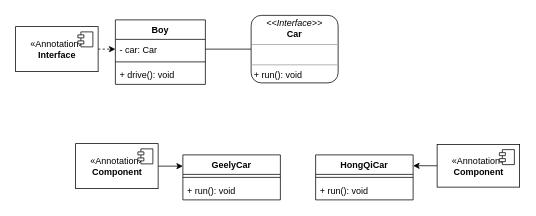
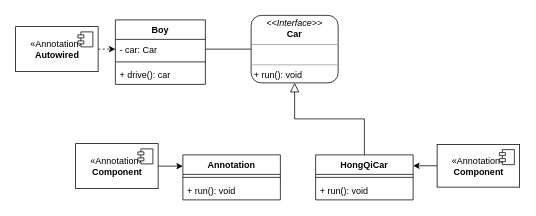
  <mxCell id="0" />
  <mxCell id="1" parent="0" />
  <mxCell id="2" value="Boy" style="swimlane;fontStyle=1;align=center;verticalAlign=top;childLayout=stackLayout;horizontal=1;startSize=26;horizontalStack=0;resizeParent=1;resizeParentMax=0;resizeLast=0;collapsible=1;marginBottom=0;" vertex="1" parent="1"><mxGeometry x="153" y="26" width="120" height="86" as="geometry" /></mxCell>
  <mxCell id="3" value="- car: Car" style="text;strokeColor=none;fillColor=none;align=left;verticalAlign=top;spacingLeft=4;spacingRight=4;overflow=hidden;rotatable=0;points=[[0,0.5],[1,0.5]];portConstraint=eastwest;" vertex="1" parent="2"><mxGeometry y="26" width="120" height="26" as="geometry" /></mxCell>
  <mxCell id="4" value="" style="line;strokeWidth=1;fillColor=none;align=left;verticalAlign=middle;spacingTop=-1;spacingLeft=3;spacingRight=3;rotatable=0;labelPosition=right;points=[];portConstraint=eastwest;" vertex="1" parent="2"><mxGeometry y="52" width="120" height="8" as="geometry" /></mxCell>
- <mxCell id="5" value="+ drive(): void" style="text;strokeColor=none;fillColor=none;align=left;verticalAlign=top;spacingLeft=4;spacingRight=4;overflow=hidden;rotatable=0;points=[[0,0.5],[1,0.5]];portConstraint=eastwest;" vertex="1" parent="2"><mxGeometry y="60" width="120" height="26" as="geometry" /></mxCell>
+ <mxCell id="5" value="+ drive(): car" style="text;strokeColor=none;fillColor=none;align=left;verticalAlign=top;spacingLeft=4;spacingRight=4;overflow=hidden;rotatable=0;points=[[0,0.5],[1,0.5]];portConstraint=eastwest;" vertex="1" parent="2"><mxGeometry y="60" width="120" height="26" as="geometry" /></mxCell>
  <mxCell id="6" style="rounded=0;orthogonalLoop=1;jettySize=auto;html=1;exitX=1;exitY=0.5;exitDx=0;exitDy=0;entryX=0;entryY=0.5;entryDx=0;entryDy=0;endArrow=none;" edge="1" parent="1" source="3" target="7"><mxGeometry relative="1" as="geometry"><mxPoint x="330" y="65" as="targetPoint" /></mxGeometry></mxCell>
  <mxCell id="7" value="&lt;p style=&quot;margin: 0px ; margin-top: 4px ; text-align: center&quot;&gt;&lt;i&gt;&amp;lt;&amp;lt;Interface&amp;gt;&amp;gt;&lt;/i&gt;&lt;br&gt;&lt;b&gt;Car&lt;/b&gt;&lt;/p&gt;&lt;hr size=&quot;1&quot;&gt;&lt;p style=&quot;margin: 0px ; margin-left: 4px&quot;&gt;&lt;br&gt;&lt;/p&gt;&lt;hr size=&quot;1&quot;&gt;&lt;p style=&quot;margin: 0px ; margin-left: 4px&quot;&gt;+ run(): void&lt;/p&gt;" style="verticalAlign=top;align=left;overflow=fill;fontSize=12;fontFamily=Helvetica;html=1;rounded=1;" vertex="1" parent="1"><mxGeometry x="334" y="20" width="116" height="90" as="geometry" /></mxCell>
- <mxCell id="8" value="GeelyCar" style="swimlane;fontStyle=1;align=center;verticalAlign=top;childLayout=stackLayout;horizontal=1;startSize=26;horizontalStack=0;resizeParent=1;resizeParentMax=0;resizeLast=0;collapsible=1;marginBottom=0;" vertex="1" parent="1"><mxGeometry x="243" y="206" width="130" height="60" as="geometry" /></mxCell>
+ <mxCell id="8" value="Annotation" style="swimlane;fontStyle=1;align=center;verticalAlign=top;childLayout=stackLayout;horizontal=1;startSize=26;horizontalStack=0;resizeParent=1;resizeParentMax=0;resizeLast=0;collapsible=1;marginBottom=0;" vertex="1" parent="1"><mxGeometry x="243" y="206" width="130" height="60" as="geometry" /></mxCell>
  <mxCell id="9" value="" style="line;strokeWidth=1;fillColor=none;align=left;verticalAlign=middle;spacingTop=-1;spacingLeft=3;spacingRight=3;rotatable=0;labelPosition=right;points=[];portConstraint=eastwest;" vertex="1" parent="8"><mxGeometry y="26" width="130" height="8" as="geometry" /></mxCell>
  <mxCell id="10" value="+ run(): void" style="text;strokeColor=none;fillColor=none;align=left;verticalAlign=top;spacingLeft=4;spacingRight=4;overflow=hidden;rotatable=0;points=[[0,0.5],[1,0.5]];portConstraint=eastwest;" vertex="1" parent="8"><mxGeometry y="34" width="130" height="26" as="geometry" /></mxCell>
+ <mxCell id="11" style="edgeStyle=orthogonalEdgeStyle;rounded=0;orthogonalLoop=1;jettySize=auto;html=1;exitX=0.5;exitY=0;exitDx=0;exitDy=0;entryX=0.5;entryY=1;entryDx=0;entryDy=0;shadow=0;strokeWidth=1;endFill=0;endArrow=block;endSize=10;startFill=1;arcSize=20;" edge="1" parent="1" source="12" target="7"><mxGeometry relative="1" as="geometry"><mxPoint x="460" y="126" as="targetPoint" /></mxGeometry></mxCell>
  <mxCell id="12" value="HongQiCar" style="swimlane;fontStyle=1;align=center;verticalAlign=top;childLayout=stackLayout;horizontal=1;startSize=26;horizontalStack=0;resizeParent=1;resizeParentMax=0;resizeLast=0;collapsible=1;marginBottom=0;" vertex="1" parent="1"><mxGeometry x="420" y="206" width="130" height="60" as="geometry" /></mxCell>
  <mxCell id="13" value="" style="line;strokeWidth=1;fillColor=none;align=left;verticalAlign=middle;spacingTop=-1;spacingLeft=3;spacingRight=3;rotatable=0;labelPosition=right;points=[];portConstraint=eastwest;" vertex="1" parent="12"><mxGeometry y="26" width="130" height="8" as="geometry" /></mxCell>
  <mxCell id="14" value="+ run(): void" style="text;strokeColor=none;fillColor=none;align=left;verticalAlign=top;spacingLeft=4;spacingRight=4;overflow=hidden;rotatable=0;points=[[0,0.5],[1,0.5]];portConstraint=eastwest;" vertex="1" parent="12"><mxGeometry y="34" width="130" height="26" as="geometry" /></mxCell>
  <mxCell id="15" style="edgeStyle=orthogonalEdgeStyle;rounded=0;orthogonalLoop=1;jettySize=auto;html=1;exitX=1;exitY=0.5;exitDx=0;exitDy=0;entryX=0;entryY=0.25;entryDx=0;entryDy=0;" edge="1" parent="1" source="16" target="8"><mxGeometry relative="1" as="geometry" /></mxCell>
  <mxCell id="16" value="&amp;laquo;Annotation&amp;raquo;&lt;br/&gt;&lt;b&gt;Component&lt;/b&gt;" style="html=1;dropTarget=0;" vertex="1" parent="1"><mxGeometry x="100" y="191" width="110" height="60" as="geometry" /></mxCell>
  <mxCell id="17" value="" style="shape=module;jettyWidth=8;jettyHeight=4;" vertex="1" parent="16"><mxGeometry x="1" width="20" height="20" relative="1" as="geometry"><mxPoint x="-27" y="7" as="offset" /></mxGeometry></mxCell>
  <mxCell id="18" style="edgeStyle=orthogonalEdgeStyle;rounded=0;orthogonalLoop=1;jettySize=auto;html=1;exitX=0;exitY=0.5;exitDx=0;exitDy=0;entryX=1;entryY=0.25;entryDx=0;entryDy=0;" edge="1" parent="1" source="19" target="12"><mxGeometry relative="1" as="geometry" /></mxCell>
  <mxCell id="19" value="&amp;laquo;Annotation&amp;raquo;&lt;br/&gt;&lt;b&gt;Component&lt;/b&gt;" style="html=1;dropTarget=0;" vertex="1" parent="1"><mxGeometry x="582" y="192" width="110" height="57" as="geometry" /></mxCell>
  <mxCell id="20" value="" style="shape=module;jettyWidth=8;jettyHeight=4;" vertex="1" parent="19"><mxGeometry x="1" width="20" height="20" relative="1" as="geometry"><mxPoint x="-27" y="7" as="offset" /></mxGeometry></mxCell>
  <mxCell id="21" style="edgeStyle=orthogonalEdgeStyle;rounded=0;orthogonalLoop=1;jettySize=auto;html=1;exitX=1;exitY=0.5;exitDx=0;exitDy=0;entryX=0;entryY=0.5;entryDx=0;entryDy=0;dashed=1;" edge="1" parent="1" source="22" target="3"><mxGeometry relative="1" as="geometry" /></mxCell>
- <mxCell id="22" value="«Annotation»&lt;br&gt;&lt;b&gt;Interface&lt;/b&gt;" style="html=1;dropTarget=0;" vertex="1" parent="1"><mxGeometry x="20" y="35" width="110" height="60" as="geometry" /></mxCell>
+ <mxCell id="22" value="«Annotation»&lt;br&gt;&lt;b&gt;Autowired&lt;/b&gt;" style="html=1;dropTarget=0;" vertex="1" parent="1"><mxGeometry x="20" y="35" width="110" height="60" as="geometry" /></mxCell>
  <mxCell id="23" value="" style="shape=module;jettyWidth=8;jettyHeight=4;" vertex="1" parent="22"><mxGeometry x="1" width="20" height="20" relative="1" as="geometry"><mxPoint x="-27" y="7" as="offset" /></mxGeometry></mxCell>
